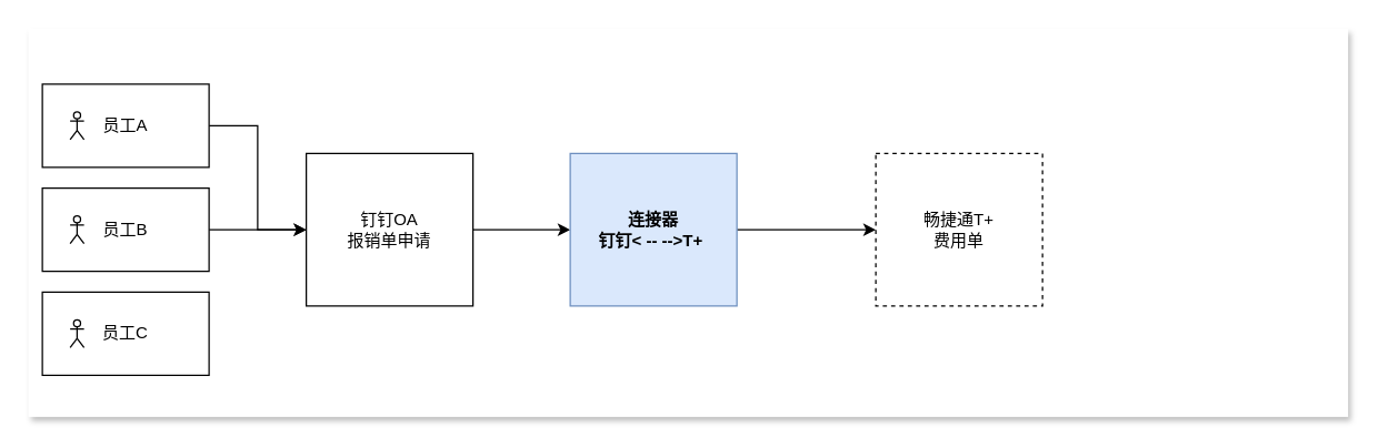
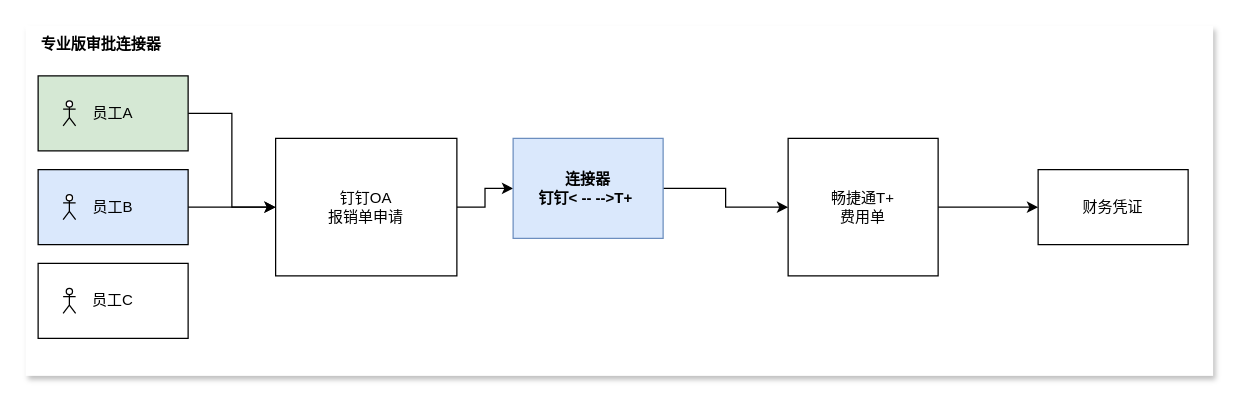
  <mxCell id="0" />
  <mxCell id="1" parent="0" />
  <mxCell id="2" value="" style="rounded=0;whiteSpace=wrap;html=1;strokeColor=none;shadow=1;" vertex="1" parent="1"><mxGeometry width="950" height="280" as="geometry" x="20" y="20" /></mxCell>
  <mxCell id="3" value="" style="edgeStyle=orthogonalEdgeStyle;rounded=0;orthogonalLoop=1;jettySize=auto;html=1;" edge="1" parent="1" source="4" target="9"><mxGeometry relative="1" as="geometry" /></mxCell>
- <mxCell id="4" value="员工A" style="rounded=0;whiteSpace=wrap;html=1;" vertex="1" parent="1"><mxGeometry x="30" y="60" width="120" height="60" as="geometry" /></mxCell>
+ <mxCell id="4" value="员工A" style="rounded=0;whiteSpace=wrap;html=1;fillColor=#d5e8d4;" vertex="1" parent="1"><mxGeometry x="30" y="60" width="120" height="60" as="geometry" /></mxCell>
  <mxCell id="5" value="" style="edgeStyle=orthogonalEdgeStyle;rounded=0;orthogonalLoop=1;jettySize=auto;html=1;" edge="1" parent="1" source="6" target="9"><mxGeometry relative="1" as="geometry" /></mxCell>
- <mxCell id="6" value="员工B" style="rounded=0;whiteSpace=wrap;html=1;" vertex="1" parent="1"><mxGeometry x="30" y="135" width="120" height="60" as="geometry" /></mxCell>
+ <mxCell id="6" value="员工B" style="rounded=0;whiteSpace=wrap;html=1;fillColor=#dae8fc;" vertex="1" parent="1"><mxGeometry x="30" y="135" width="120" height="60" as="geometry" /></mxCell>
  <mxCell id="7" value="员工C" style="rounded=0;whiteSpace=wrap;html=1;" vertex="1" parent="1"><mxGeometry x="30" y="210" width="120" height="60" as="geometry" /></mxCell>
  <mxCell id="8" value="" style="edgeStyle=orthogonalEdgeStyle;rounded=0;orthogonalLoop=1;jettySize=auto;html=1;" edge="1" parent="1" source="9" target="11"><mxGeometry relative="1" as="geometry" /></mxCell>
- <mxCell id="9" value="钉钉OA&lt;div&gt;报销单申请&lt;/div&gt;" style="rounded=0;whiteSpace=wrap;html=1;" vertex="1" parent="1"><mxGeometry x="220" y="110" width="120" height="110" as="geometry" /></mxCell>
+ <mxCell id="9" value="钉钉OA&lt;div&gt;报销单申请&lt;/div&gt;" style="rounded=0;whiteSpace=wrap;html=1;" vertex="1" parent="1"><mxGeometry x="220" y="110" width="145" height="110" as="geometry" /></mxCell>
  <mxCell id="10" value="" style="edgeStyle=orthogonalEdgeStyle;rounded=0;orthogonalLoop=1;jettySize=auto;html=1;" edge="1" parent="1" source="11" target="13"><mxGeometry relative="1" as="geometry" /></mxCell>
- <mxCell id="11" value="连接器&lt;div&gt;钉钉&amp;lt; -- --&amp;gt;T+&amp;nbsp;&lt;br&gt;&lt;/div&gt;" style="rounded=0;whiteSpace=wrap;html=1;fontStyle=1;fillColor=#dae8fc;strokeColor=#6c8ebf;" vertex="1" parent="1"><mxGeometry x="410" y="110" width="120" height="110" as="geometry" /></mxCell>
- <mxCell id="13" value="畅捷通T+&lt;div&gt;费用单&lt;/div&gt;" style="rounded=0;whiteSpace=wrap;html=1;dashed=1;" vertex="1" parent="1"><mxGeometry x="630" y="110" width="120" height="110" as="geometry" /></mxCell>
+ <mxCell id="11" value="连接器&lt;div&gt;钉钉&amp;lt; -- --&amp;gt;T+&amp;nbsp;&lt;br&gt;&lt;/div&gt;" style="rounded=0;whiteSpace=wrap;html=1;fontStyle=1;fillColor=#dae8fc;strokeColor=#6c8ebf;" vertex="1" parent="1"><mxGeometry x="410" y="110" width="120" height="80" as="geometry" /></mxCell>
+ <mxCell id="12" value="" style="edgeStyle=orthogonalEdgeStyle;rounded=0;orthogonalLoop=1;jettySize=auto;html=1;" edge="1" parent="1" source="13" target="14"><mxGeometry relative="1" as="geometry" /></mxCell>
+ <mxCell id="13" value="畅捷通T+&lt;div&gt;费用单&lt;/div&gt;" style="rounded=0;whiteSpace=wrap;html=1;" vertex="1" parent="1"><mxGeometry x="630" y="110" width="120" height="110" as="geometry" /></mxCell>
+ <mxCell id="14" value="财务凭证" style="whiteSpace=wrap;html=1;rounded=0;" vertex="1" parent="1"><mxGeometry x="830" y="135" width="120" height="60" as="geometry" /></mxCell>
+ <mxCell id="15" value="专业版审批连接器" style="text;html=1;align=center;verticalAlign=middle;resizable=0;points=[];autosize=1;strokeColor=none;fillColor=none;fontStyle=1" vertex="1" parent="1"><mxGeometry width="120" height="30" as="geometry" x="20" y="20" /></mxCell>
  <mxCell id="16" value="" style="shape=umlActor;verticalLabelPosition=bottom;verticalAlign=top;html=1;outlineConnect=0;" vertex="1" parent="1"><mxGeometry x="50" y="80" width="10" height="20" as="geometry" /></mxCell>
  <mxCell id="17" value="" style="shape=umlActor;verticalLabelPosition=bottom;verticalAlign=top;html=1;outlineConnect=0;" vertex="1" parent="1"><mxGeometry x="50" y="155" width="10" height="20" as="geometry" /></mxCell>
  <mxCell id="18" value="" style="shape=umlActor;verticalLabelPosition=bottom;verticalAlign=top;html=1;outlineConnect=0;" vertex="1" parent="1"><mxGeometry x="50" y="230" width="10" height="20" as="geometry" /></mxCell>
